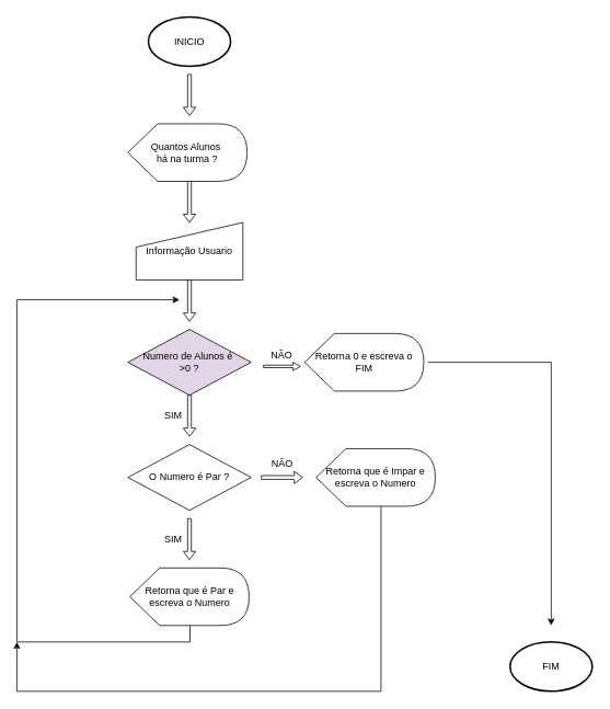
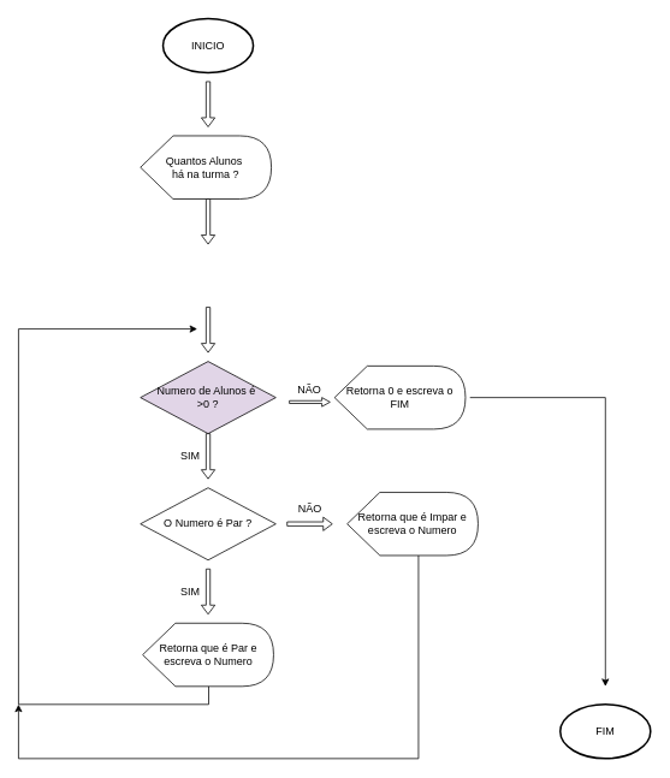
  <mxCell id="0" />
  <mxCell id="1" parent="0" />
  <mxCell id="2" value="INICIO" style="strokeWidth=2;html=1;shape=mxgraph.flowchart.start_1;whiteSpace=wrap;" vertex="1" parent="1"><mxGeometry x="180" y="20" width="100" height="60" as="geometry" /></mxCell>
  <mxCell id="3" value="" style="shape=singleArrow;direction=south;whiteSpace=wrap;html=1;" vertex="1" parent="1"><mxGeometry x="222.5" y="90" width="15" height="50" as="geometry" /></mxCell>
  <mxCell id="4" value="Quantos Alunos&amp;nbsp;&lt;br&gt;há na turma ?" style="shape=display;whiteSpace=wrap;html=1;" vertex="1" parent="1"><mxGeometry x="155" y="150" width="145" height="70" as="geometry" /></mxCell>
  <mxCell id="5" value="" style="shape=singleArrow;direction=south;whiteSpace=wrap;html=1;" vertex="1" parent="1"><mxGeometry x="222.5" y="220" width="15" height="50" as="geometry" /></mxCell>
- <mxCell id="6" value="Informação Usuario" style="shape=manualInput;whiteSpace=wrap;html=1;" vertex="1" parent="1"><mxGeometry x="165" y="270" width="130" height="70" as="geometry" /></mxCell>
  <mxCell id="7" value="" style="shape=singleArrow;direction=south;whiteSpace=wrap;html=1;" vertex="1" parent="1"><mxGeometry x="222.5" y="340" width="15" height="50" as="geometry" /></mxCell>
  <mxCell id="8" value="Numero de Alunos é&amp;nbsp;&lt;br&gt;&amp;gt;0 ?" style="rhombus;whiteSpace=wrap;html=1;fillColor=#e1d5e7;" vertex="1" parent="1"><mxGeometry x="155" y="400" width="150" height="80" as="geometry" /></mxCell>
  <mxCell id="9" value="SIM" style="shape=singleArrow;direction=south;whiteSpace=wrap;html=1;labelPosition=left;verticalLabelPosition=middle;align=right;verticalAlign=middle;" vertex="1" parent="1"><mxGeometry x="222.5" y="480" width="15" height="50" as="geometry" /></mxCell>
  <mxCell id="10" value="NÃO" style="shape=singleArrow;whiteSpace=wrap;html=1;labelPosition=center;verticalLabelPosition=top;align=center;verticalAlign=bottom;" vertex="1" parent="1"><mxGeometry x="317.5" y="572.5" width="50" height="15" as="geometry" /></mxCell>
  <mxCell id="11" style="edgeStyle=orthogonalEdgeStyle;rounded=0;orthogonalLoop=1;jettySize=auto;html=1;" edge="1" parent="1"><mxGeometry relative="1" as="geometry"><mxPoint x="520" y="440" as="sourcePoint" /><mxPoint x="670" y="760" as="targetPoint" /><Array as="points"><mxPoint x="670" y="440" /></Array></mxGeometry></mxCell>
  <mxCell id="12" value="Retorna 0 e escreva o&lt;br&gt;FIM" style="shape=display;whiteSpace=wrap;html=1;" vertex="1" parent="1"><mxGeometry x="370" y="405" width="145" height="70" as="geometry" /></mxCell>
  <mxCell id="13" value="O Numero é Par ?" style="rhombus;whiteSpace=wrap;html=1;" vertex="1" parent="1"><mxGeometry x="155" y="540" width="150" height="80" as="geometry" /></mxCell>
  <mxCell id="14" value="SIM" style="shape=singleArrow;direction=south;whiteSpace=wrap;html=1;labelPosition=left;verticalLabelPosition=middle;align=right;verticalAlign=middle;" vertex="1" parent="1"><mxGeometry x="222.5" y="630" width="15" height="50" as="geometry" /></mxCell>
  <mxCell id="15" style="edgeStyle=orthogonalEdgeStyle;rounded=0;orthogonalLoop=1;jettySize=auto;html=1;exitX=0;exitY=0;exitDx=73.125;exitDy=70;exitPerimeter=0;entryX=0;entryY=0;entryDx=24;entryDy=19.5;entryPerimeter=0;" edge="1" parent="1" source="16" target="7"><mxGeometry relative="1" as="geometry"><Array as="points"><mxPoint x="231" y="780" /><mxPoint x="20" y="780" /><mxPoint x="20" y="364" /></Array></mxGeometry></mxCell>
  <mxCell id="16" value="Retorna que é Par e escreva o Numero" style="shape=display;whiteSpace=wrap;html=1;" vertex="1" parent="1"><mxGeometry x="157.5" y="690" width="145" height="70" as="geometry" /></mxCell>
  <mxCell id="17" style="edgeStyle=orthogonalEdgeStyle;rounded=0;orthogonalLoop=1;jettySize=auto;html=1;" edge="1" parent="1" source="18"><mxGeometry relative="1" as="geometry"><mxPoint x="20" y="780" as="targetPoint" /><Array as="points"><mxPoint x="463" y="840" /><mxPoint x="20" y="840" /><mxPoint x="20" y="780" /></Array></mxGeometry></mxCell>
  <mxCell id="18" value="Retorna que é Impar e escreva o Numero" style="shape=display;whiteSpace=wrap;html=1;" vertex="1" parent="1"><mxGeometry x="384" y="545" width="145" height="70" as="geometry" /></mxCell>
  <mxCell id="19" value="FIM" style="strokeWidth=2;html=1;shape=mxgraph.flowchart.start_1;whiteSpace=wrap;" vertex="1" parent="1"><mxGeometry x="620" y="780" width="100" height="60" as="geometry" /></mxCell>
  <mxCell id="20" value="NÃO" style="shape=singleArrow;whiteSpace=wrap;html=1;labelPosition=center;verticalLabelPosition=top;align=center;verticalAlign=bottom;" vertex="1" parent="1"><mxGeometry x="320" y="440" width="45" height="10" as="geometry" /></mxCell>
